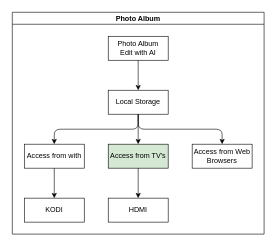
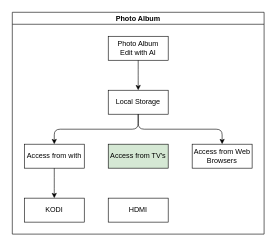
  <mxCell id="0" />
  <mxCell id="1" parent="0" />
  <mxCell id="2" value="Photo Album" style="swimlane;startSize=20;horizontal=1;childLayout=treeLayout;horizontalTree=0;resizable=0;containerType=tree;fontSize=12;" vertex="1" parent="1"><mxGeometry x="20" y="20" width="420" height="370" as="geometry" /></mxCell>
  <mxCell id="3" value="Photo Album&lt;br&gt;Edit with AI" style="whiteSpace=wrap;html=1;" vertex="1" parent="2"><mxGeometry x="160" y="40" width="100" height="40" as="geometry" /></mxCell>
  <mxCell id="4" value="&lt;div&gt;Local Storage&lt;/div&gt;" style="whiteSpace=wrap;html=1;" vertex="1" parent="2"><mxGeometry x="160" y="130" width="100" height="40" as="geometry" /></mxCell>
  <mxCell id="5" value="" style="edgeStyle=elbowEdgeStyle;elbow=vertical;html=1;rounded=1;curved=0;sourcePerimeterSpacing=0;targetPerimeterSpacing=0;startSize=6;endSize=6;" edge="1" parent="2" source="3" target="4"><mxGeometry relative="1" as="geometry" /></mxCell>
  <mxCell id="6" value="" style="edgeStyle=elbowEdgeStyle;elbow=vertical;html=1;rounded=1;curved=0;sourcePerimeterSpacing=0;targetPerimeterSpacing=0;startSize=6;endSize=6;" edge="1" target="7" source="4" parent="2"><mxGeometry relative="1" as="geometry"><mxPoint x="20" y="380" as="sourcePoint" /></mxGeometry></mxCell>
  <mxCell id="7" value="Access from with" style="whiteSpace=wrap;html=1;" vertex="1" parent="2"><mxGeometry x="20" y="220" width="100" height="40" as="geometry" /></mxCell>
- <mxCell id="8" value="" style="edgeStyle=elbowEdgeStyle;elbow=vertical;html=1;rounded=1;curved=0;sourcePerimeterSpacing=0;targetPerimeterSpacing=0;startSize=6;endSize=6;" edge="1" target="9" source="4" parent="2"><mxGeometry relative="1" as="geometry"><mxPoint x="510" y="160" as="sourcePoint" /></mxGeometry></mxCell>
  <mxCell id="9" value="Access from TV's" style="whiteSpace=wrap;html=1;fillColor=#d5e8d4;" vertex="1" parent="2"><mxGeometry x="160" y="220" width="100" height="40" as="geometry" /></mxCell>
  <mxCell id="10" value="" style="edgeStyle=elbowEdgeStyle;elbow=vertical;html=1;rounded=1;curved=0;sourcePerimeterSpacing=0;targetPerimeterSpacing=0;startSize=6;endSize=6;" edge="1" target="11" source="4" parent="2"><mxGeometry relative="1" as="geometry"><mxPoint x="580" y="160" as="sourcePoint" /></mxGeometry></mxCell>
  <mxCell id="11" value="Access from Web Browsers" style="whiteSpace=wrap;html=1;" vertex="1" parent="2"><mxGeometry x="300" y="220" width="100" height="40" as="geometry" /></mxCell>
  <mxCell id="12" value="" style="edgeStyle=elbowEdgeStyle;elbow=vertical;html=1;rounded=1;curved=0;sourcePerimeterSpacing=0;targetPerimeterSpacing=0;startSize=6;endSize=6;" edge="1" target="13" source="7" parent="2"><mxGeometry relative="1" as="geometry"><mxPoint x="585" y="210" as="sourcePoint" /></mxGeometry></mxCell>
  <mxCell id="13" value="KODI" style="whiteSpace=wrap;html=1;" vertex="1" parent="2"><mxGeometry x="20" y="310" width="100" height="40" as="geometry" /></mxCell>
- <mxCell id="14" value="" style="edgeStyle=elbowEdgeStyle;elbow=vertical;html=1;rounded=1;curved=0;sourcePerimeterSpacing=0;targetPerimeterSpacing=0;startSize=6;endSize=6;" edge="1" target="15" source="9" parent="2"><mxGeometry relative="1" as="geometry"><mxPoint x="585" y="210" as="sourcePoint" /></mxGeometry></mxCell>
  <mxCell id="15" value="HDMI" style="whiteSpace=wrap;html=1;" vertex="1" parent="2"><mxGeometry x="160" y="310" width="100" height="40" as="geometry" /></mxCell>
